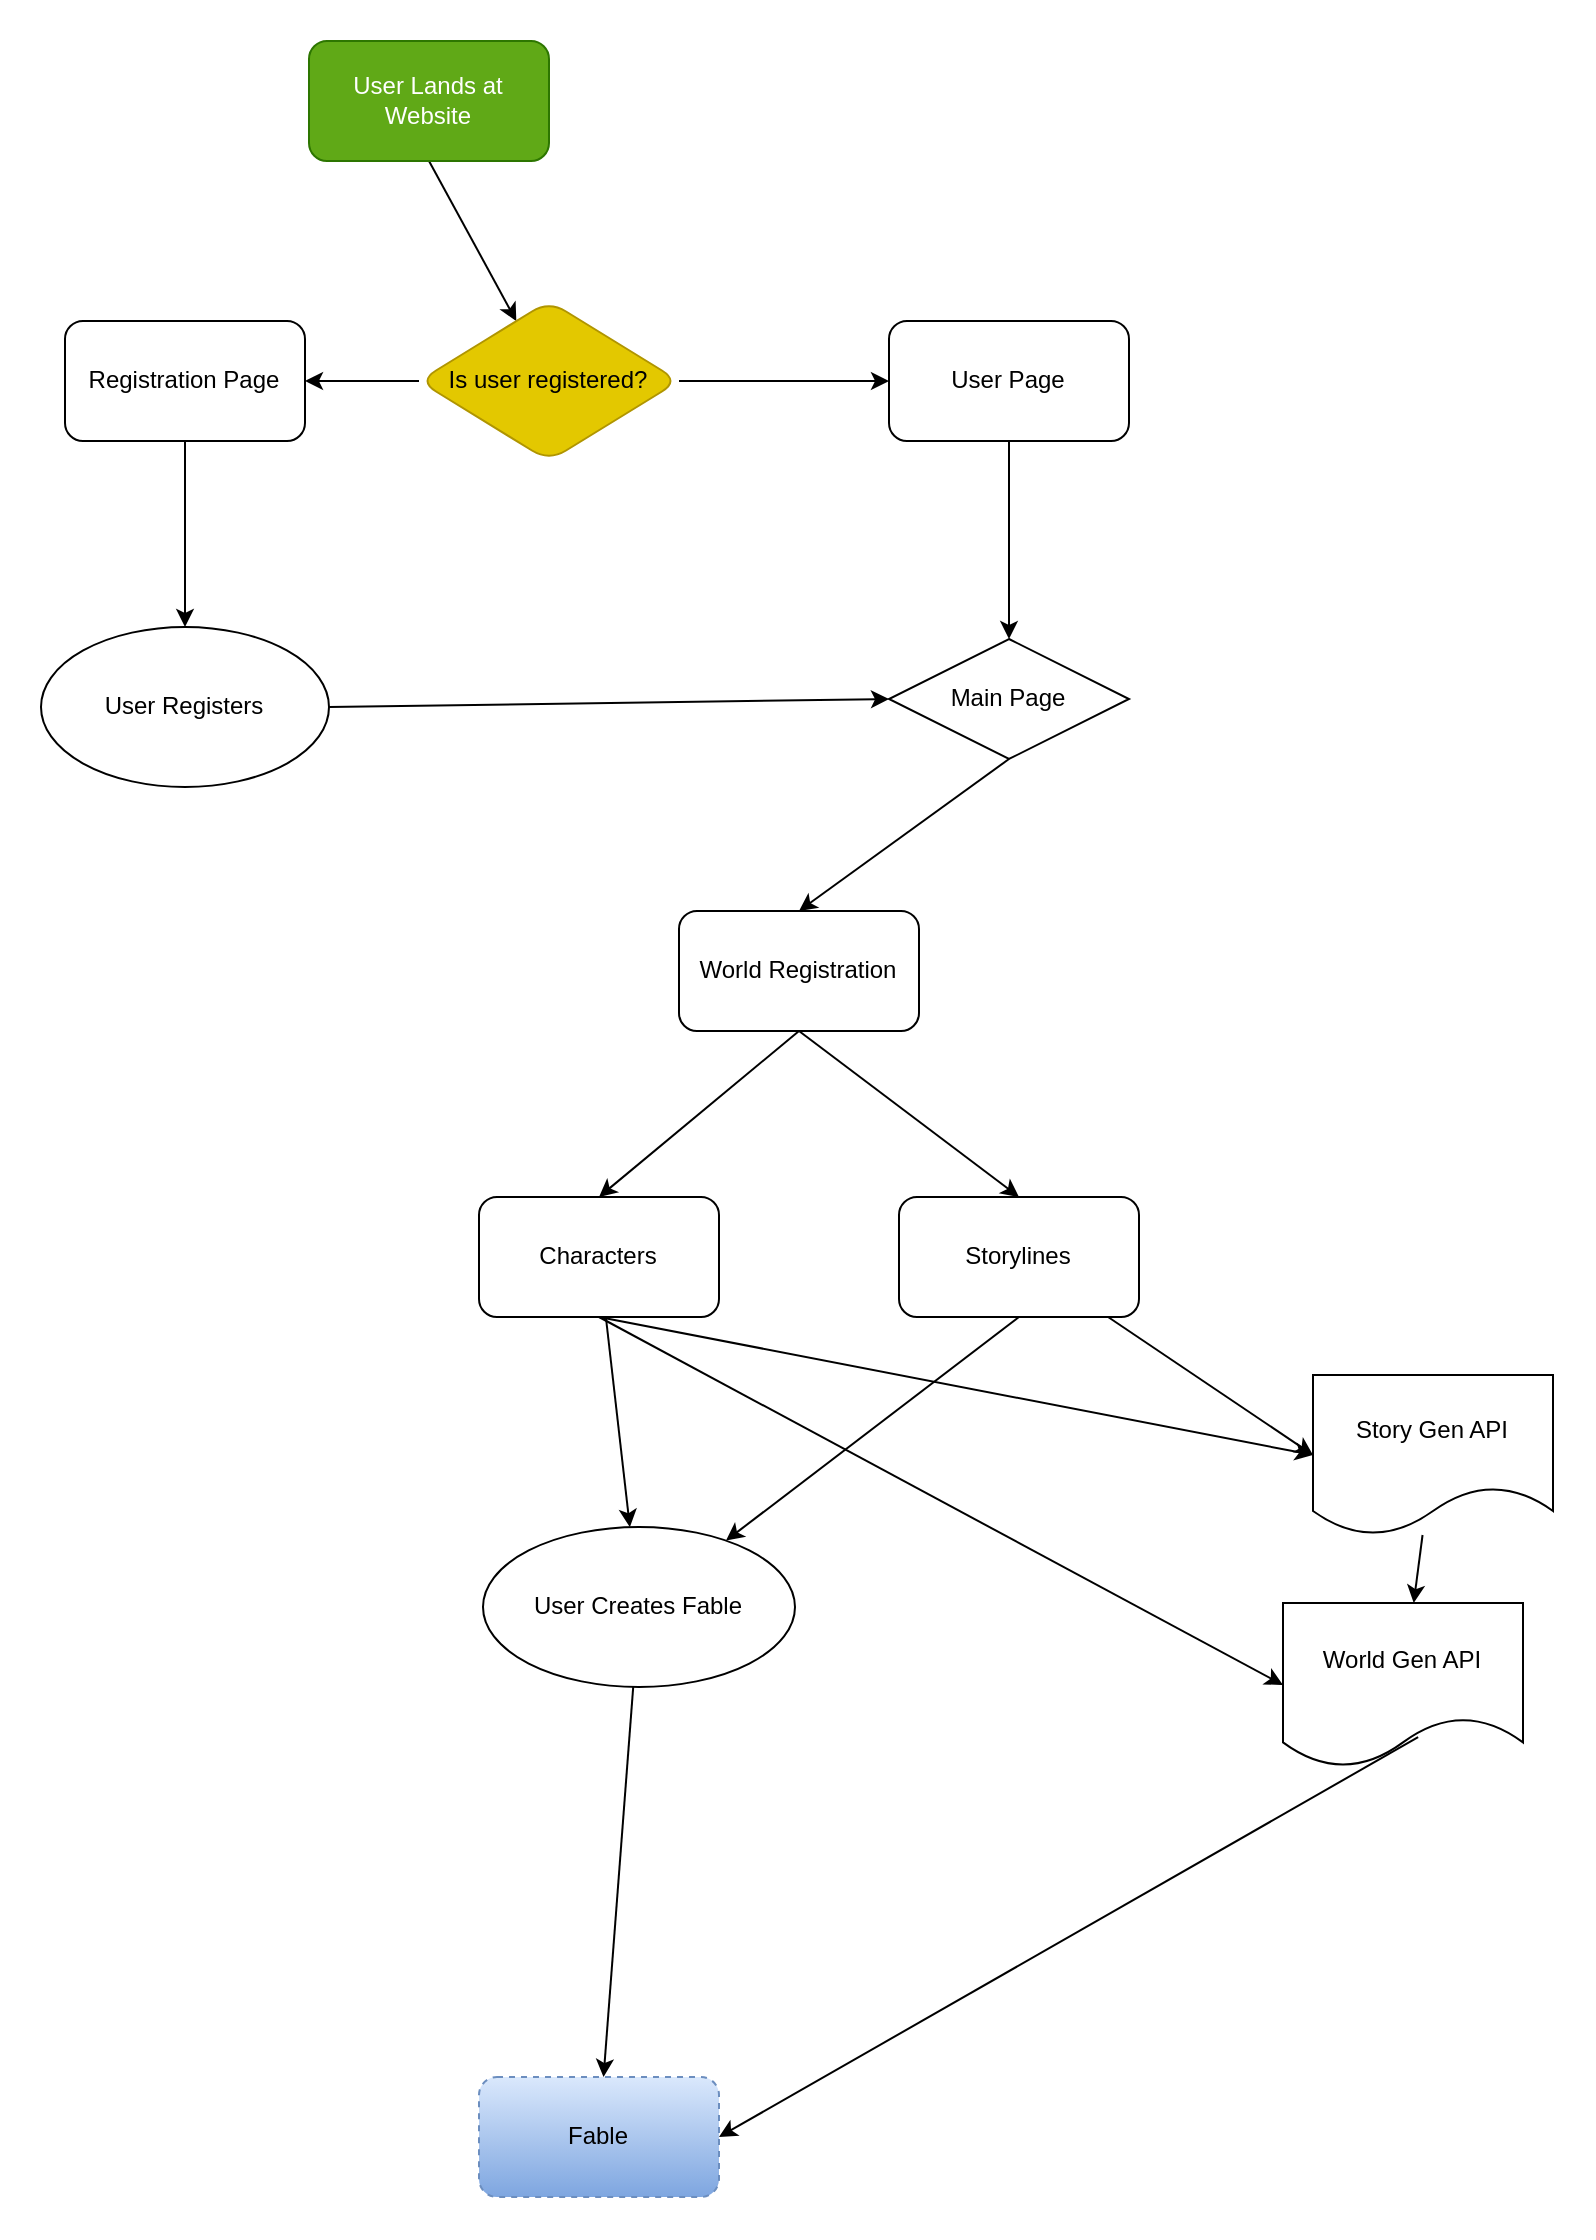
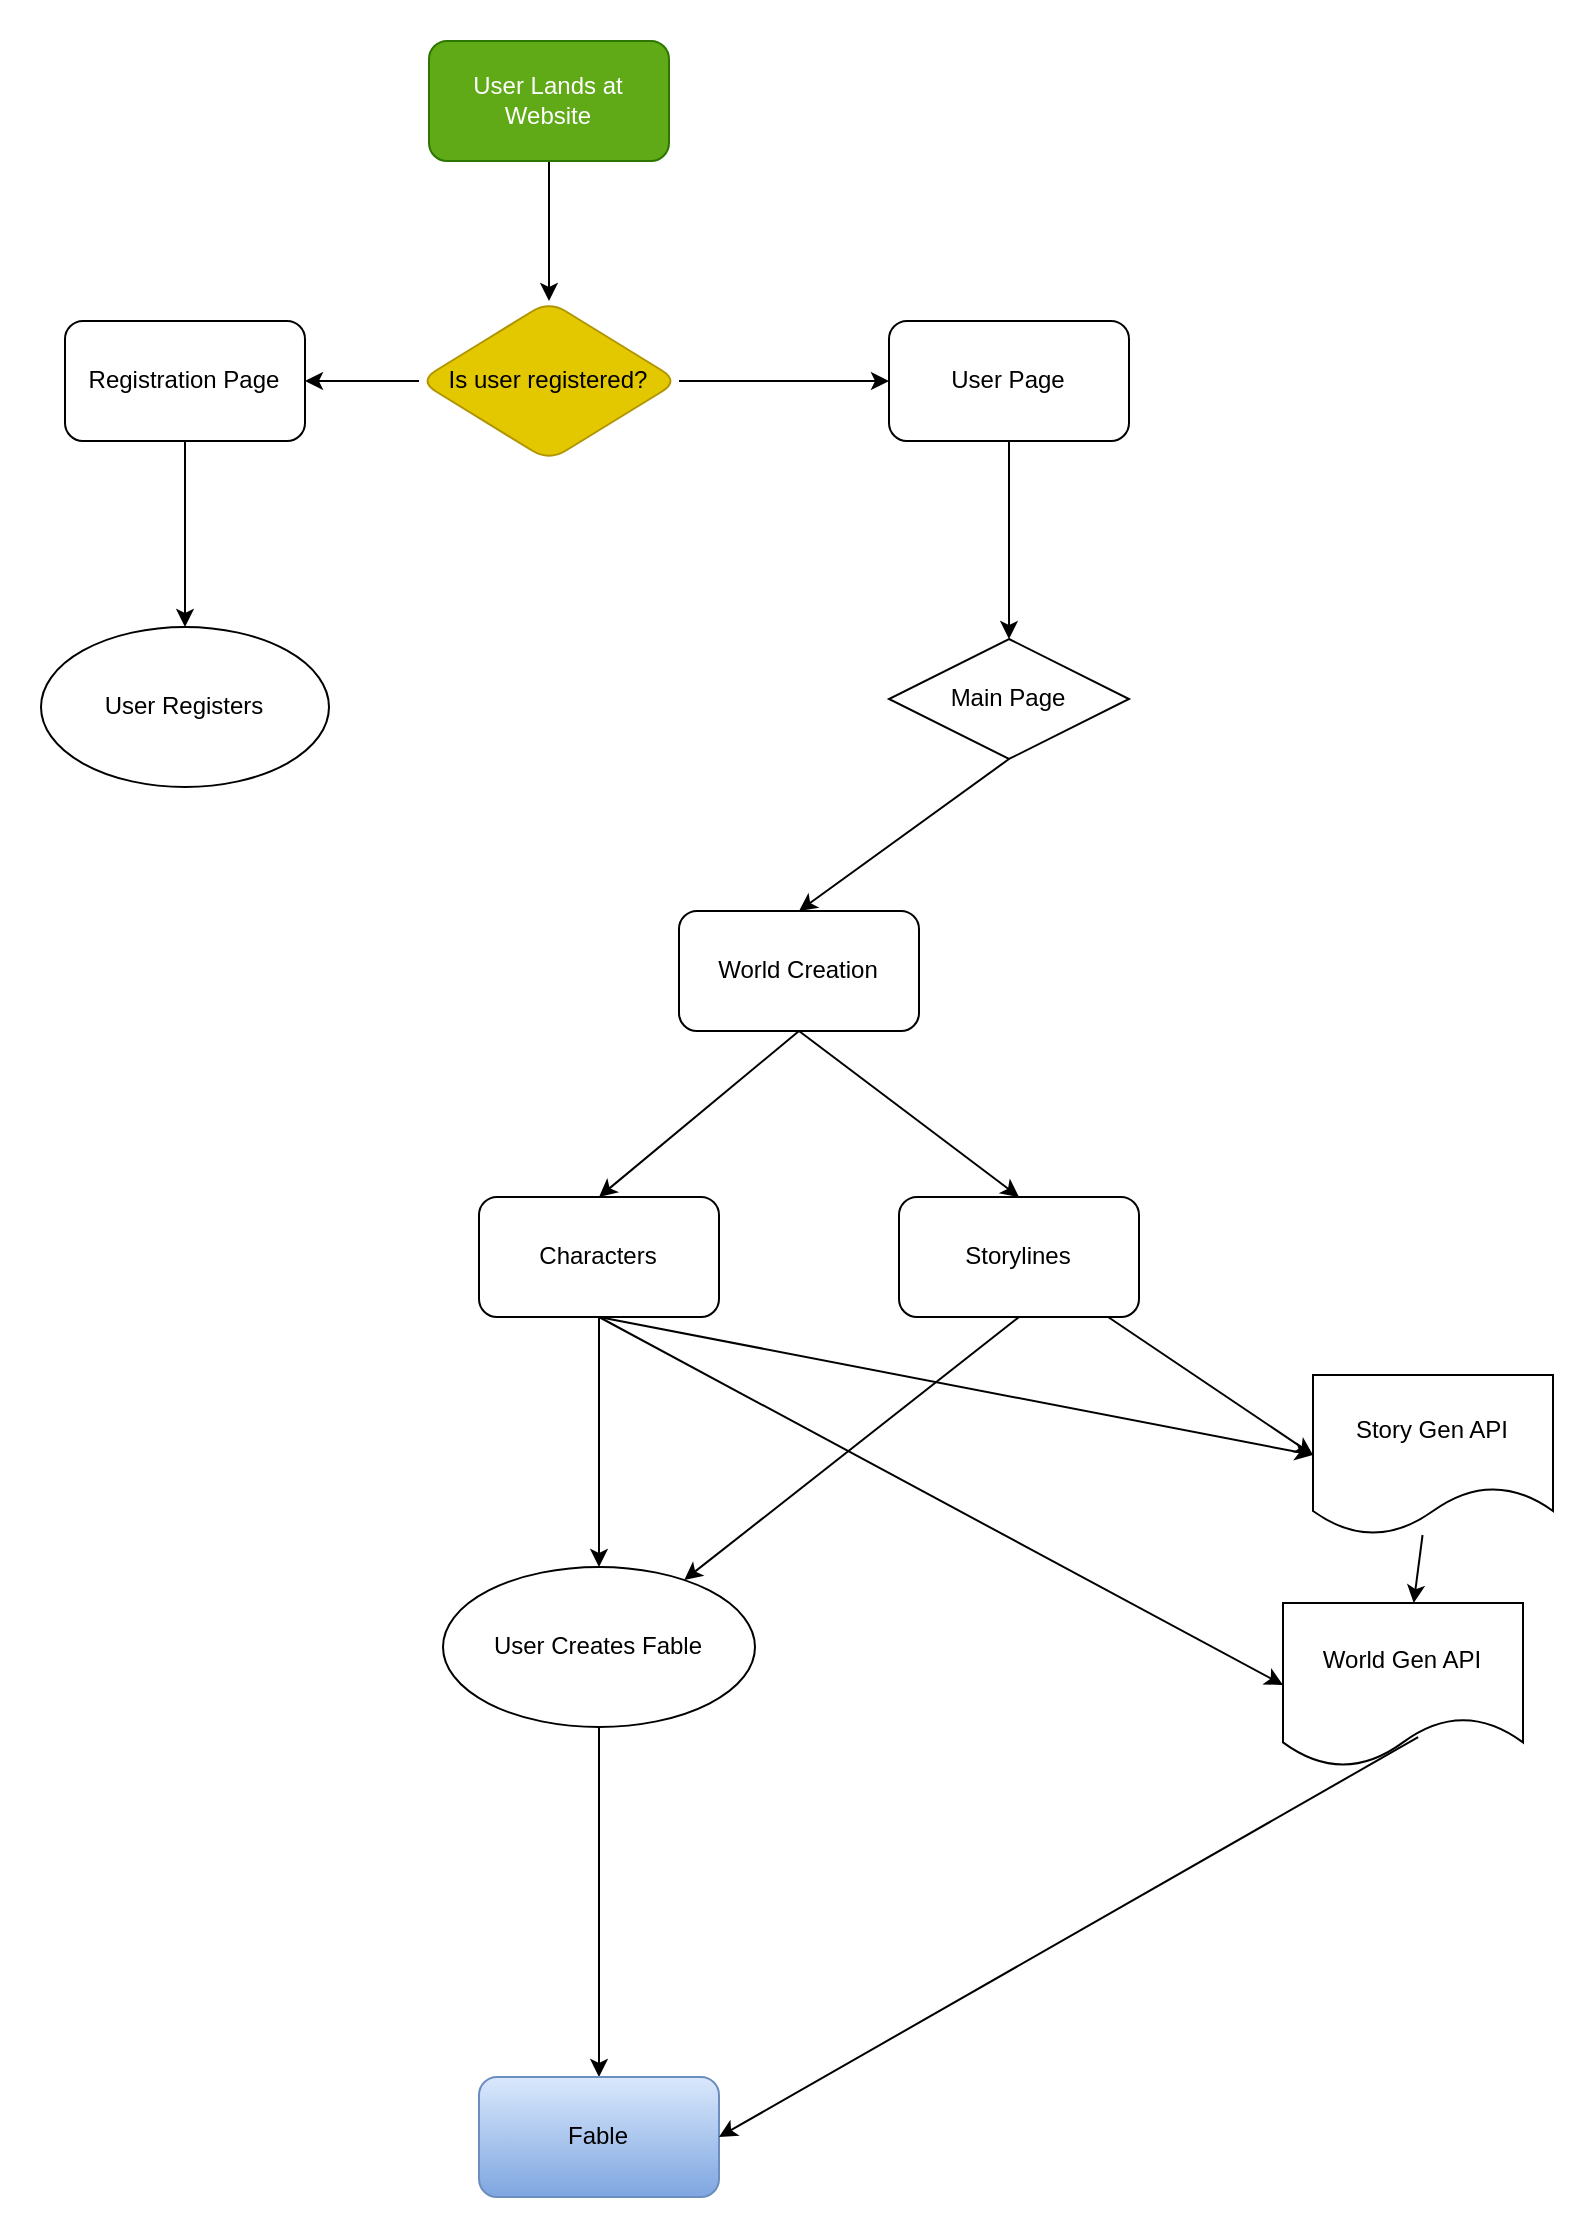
  <mxCell id="0" />
  <mxCell id="1" parent="0" />
  <mxCell id="2" style="edgeStyle=none;html=1;exitX=0.5;exitY=1;exitDx=0;exitDy=0;rounded=1;" edge="1" parent="1" source="3" target="6"><mxGeometry relative="1" as="geometry" /></mxCell>
- <mxCell id="3" value="User Lands at Website" style="whiteSpace=wrap;html=1;fillColor=#60a917;fontColor=#ffffff;strokeColor=#2D7600;rounded=1;" vertex="1" parent="1"><mxGeometry x="154" y="20" width="120" height="60" as="geometry" /></mxCell>
+ <mxCell id="3" value="User Lands at Website" style="whiteSpace=wrap;html=1;fillColor=#60a917;fontColor=#ffffff;strokeColor=#2D7600;rounded=1;" vertex="1" parent="1"><mxGeometry x="214" y="20" width="120" height="60" as="geometry" /></mxCell>
  <mxCell id="4" style="edgeStyle=none;html=1;exitX=1;exitY=0.5;exitDx=0;exitDy=0;entryX=0;entryY=0.5;entryDx=0;entryDy=0;rounded=1;" edge="1" parent="1" source="6" target="8"><mxGeometry relative="1" as="geometry"><mxPoint x="444" y="190" as="targetPoint" /></mxGeometry></mxCell>
  <mxCell id="5" style="edgeStyle=none;html=1;exitX=0;exitY=0.5;exitDx=0;exitDy=0;entryX=1;entryY=0.5;entryDx=0;entryDy=0;rounded=1;" edge="1" parent="1" source="6" target="10"><mxGeometry relative="1" as="geometry"><mxPoint x="74" y="190" as="targetPoint" /></mxGeometry></mxCell>
  <mxCell id="6" value="Is user registered?" style="rhombus;whiteSpace=wrap;html=1;fillColor=#e3c800;strokeColor=#B09500;fontColor=#000000;rounded=1;" vertex="1" parent="1"><mxGeometry x="209" y="150" width="130" height="80" as="geometry" /></mxCell>
  <mxCell id="7" value="" style="edgeStyle=none;html=1;rounded=1;" edge="1" parent="1" source="8" target="24"><mxGeometry relative="1" as="geometry" /></mxCell>
  <mxCell id="8" value="User Page" style="whiteSpace=wrap;html=1;rounded=1;" vertex="1" parent="1"><mxGeometry x="444" y="160" width="120" height="60" as="geometry" /></mxCell>
  <mxCell id="9" style="edgeStyle=none;html=1;exitX=0.5;exitY=1;exitDx=0;exitDy=0;entryX=0.5;entryY=0;entryDx=0;entryDy=0;rounded=1;" edge="1" parent="1" source="10" target="22"><mxGeometry relative="1" as="geometry"><mxPoint x="92.588" y="296.15" as="targetPoint" /></mxGeometry></mxCell>
  <mxCell id="10" value="Registration Page" style="whiteSpace=wrap;html=1;rounded=1;" vertex="1" parent="1"><mxGeometry x="32" y="160" width="120" height="60" as="geometry" /></mxCell>
  <mxCell id="11" style="edgeStyle=none;html=1;exitX=0.5;exitY=1;exitDx=0;exitDy=0;entryX=0.5;entryY=0;entryDx=0;entryDy=0;rounded=1;" edge="1" parent="1" source="13" target="17"><mxGeometry relative="1" as="geometry" /></mxCell>
  <mxCell id="12" style="edgeStyle=none;html=1;exitX=0.5;exitY=1;exitDx=0;exitDy=0;entryX=0.5;entryY=0;entryDx=0;entryDy=0;rounded=1;" edge="1" parent="1" source="13" target="20"><mxGeometry relative="1" as="geometry" /></mxCell>
- <mxCell id="13" value="World Registration" style="whiteSpace=wrap;html=1;rounded=1;" vertex="1" parent="1"><mxGeometry x="339" y="455" width="120" height="60" as="geometry" /></mxCell>
+ <mxCell id="13" value="World Creation" style="whiteSpace=wrap;html=1;rounded=1;" vertex="1" parent="1"><mxGeometry x="339" y="455" width="120" height="60" as="geometry" /></mxCell>
  <mxCell id="14" value="" style="edgeStyle=none;html=1;rounded=1;" edge="1" parent="1" source="17" target="26"><mxGeometry relative="1" as="geometry" /></mxCell>
  <mxCell id="15" style="edgeStyle=none;html=1;exitX=0.5;exitY=1;exitDx=0;exitDy=0;entryX=0;entryY=0.5;entryDx=0;entryDy=0;fontColor=#000000;rounded=1;" edge="1" parent="1" source="17" target="29"><mxGeometry relative="1" as="geometry" /></mxCell>
  <mxCell id="16" style="edgeStyle=none;html=1;exitX=0.5;exitY=1;exitDx=0;exitDy=0;entryX=0;entryY=0.5;entryDx=0;entryDy=0;fontColor=#000000;rounded=1;" edge="1" parent="1" source="17" target="30"><mxGeometry relative="1" as="geometry" /></mxCell>
  <mxCell id="17" value="Characters" style="whiteSpace=wrap;html=1;rounded=1;" vertex="1" parent="1"><mxGeometry x="239" y="598" width="120" height="60" as="geometry" /></mxCell>
  <mxCell id="18" style="edgeStyle=none;html=1;exitX=0.5;exitY=1;exitDx=0;exitDy=0;rounded=1;" edge="1" parent="1" source="20" target="26"><mxGeometry relative="1" as="geometry" /></mxCell>
  <mxCell id="19" value="" style="edgeStyle=none;html=1;fontColor=#000000;entryX=0;entryY=0.5;entryDx=0;entryDy=0;rounded=1;" edge="1" parent="1" source="20" target="29"><mxGeometry relative="1" as="geometry" /></mxCell>
  <mxCell id="20" value="Storylines" style="whiteSpace=wrap;html=1;rounded=1;" vertex="1" parent="1"><mxGeometry x="449" y="598" width="120" height="60" as="geometry" /></mxCell>
- <mxCell id="21" style="edgeStyle=none;html=1;exitX=1;exitY=0.5;exitDx=0;exitDy=0;entryX=0;entryY=0.5;entryDx=0;entryDy=0;rounded=1;" edge="1" parent="1" source="22" target="24"><mxGeometry relative="1" as="geometry" /></mxCell>
  <mxCell id="22" value="User Registers" style="ellipse;whiteSpace=wrap;html=1;rounded=1;" vertex="1" parent="1"><mxGeometry x="20" y="313" width="144" height="80" as="geometry" /></mxCell>
  <mxCell id="23" style="edgeStyle=none;html=1;exitX=0.5;exitY=1;exitDx=0;exitDy=0;entryX=0.5;entryY=0;entryDx=0;entryDy=0;rounded=1;" edge="1" parent="1" source="24" target="13"><mxGeometry relative="1" as="geometry" /></mxCell>
  <mxCell id="24" value="Main Page" style="rhombus;whiteSpace=wrap;html=1;" vertex="1" parent="1"><mxGeometry x="444" y="319" width="120" height="60" as="geometry" /></mxCell>
  <mxCell id="25" value="" style="edgeStyle=none;html=1;rounded=1;" edge="1" parent="1" source="26" target="27"><mxGeometry relative="1" as="geometry" /></mxCell>
- <mxCell id="26" value="User Creates Fable" style="ellipse;whiteSpace=wrap;html=1;rounded=1;" vertex="1" parent="1"><mxGeometry x="241" y="763" width="156" height="80" as="geometry" /></mxCell>
- <mxCell id="27" value="&lt;font color=&quot;#000000&quot;&gt;Fable&lt;/font&gt;" style="whiteSpace=wrap;html=1;fillColor=#dae8fc;strokeColor=#6c8ebf;gradientColor=#7ea6e0;rounded=1;dashed=1;" vertex="1" parent="1"><mxGeometry x="239" y="1038" width="120" height="60" as="geometry" /></mxCell>
+ <mxCell id="26" value="User Creates Fable" style="ellipse;whiteSpace=wrap;html=1;rounded=1;" vertex="1" parent="1"><mxGeometry x="221" y="783" width="156" height="80" as="geometry" /></mxCell>
+ <mxCell id="27" value="&lt;font color=&quot;#000000&quot;&gt;Fable&lt;/font&gt;" style="whiteSpace=wrap;html=1;fillColor=#dae8fc;strokeColor=#6c8ebf;gradientColor=#7ea6e0;rounded=1;" vertex="1" parent="1"><mxGeometry x="239" y="1038" width="120" height="60" as="geometry" /></mxCell>
  <mxCell id="28" value="" style="edgeStyle=none;html=1;fontColor=#000000;rounded=1;" edge="1" parent="1" source="29" target="30"><mxGeometry relative="1" as="geometry" /></mxCell>
  <mxCell id="29" value="Story Gen API" style="shape=document;whiteSpace=wrap;html=1;boundedLbl=1;rounded=1;" vertex="1" parent="1"><mxGeometry x="656" y="687" width="120" height="80" as="geometry" /></mxCell>
  <mxCell id="30" value="World Gen API" style="shape=document;whiteSpace=wrap;html=1;boundedLbl=1;rounded=1;" vertex="1" parent="1"><mxGeometry x="641" y="801" width="120" height="82" as="geometry" /></mxCell>
  <mxCell id="31" value="" style="endArrow=classic;html=1;rounded=1;entryX=1;entryY=0.5;entryDx=0;entryDy=0;exitX=0.563;exitY=0.818;exitDx=0;exitDy=0;exitPerimeter=0;" edge="1" parent="1" source="30" target="27"><mxGeometry width="50" height="50" relative="1" as="geometry"><mxPoint x="706" y="894" as="sourcePoint" /><mxPoint x="445" y="806" as="targetPoint" /></mxGeometry></mxCell>
